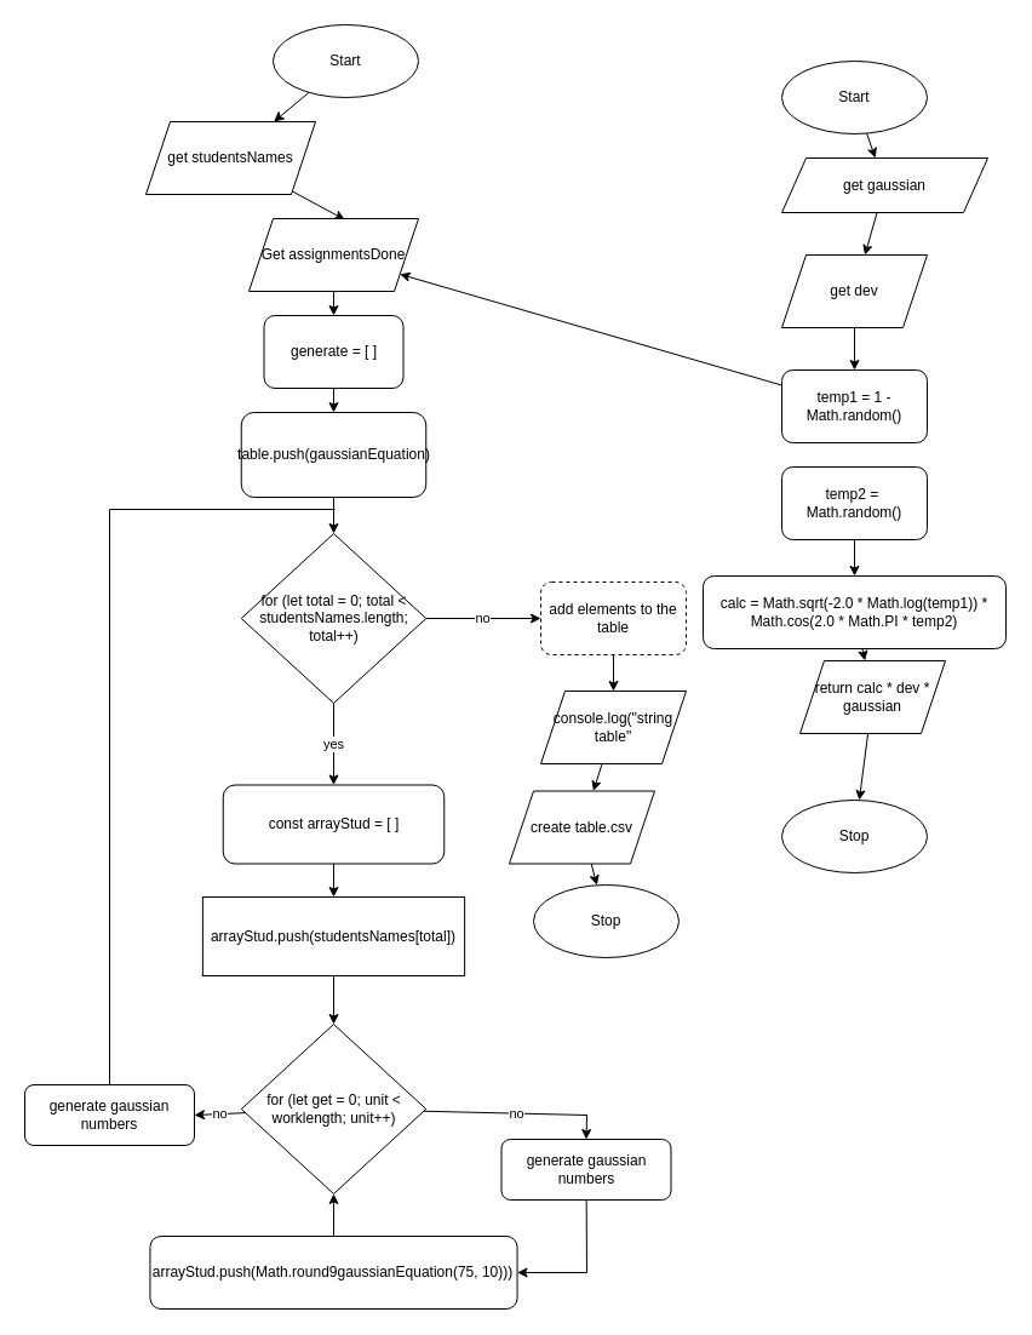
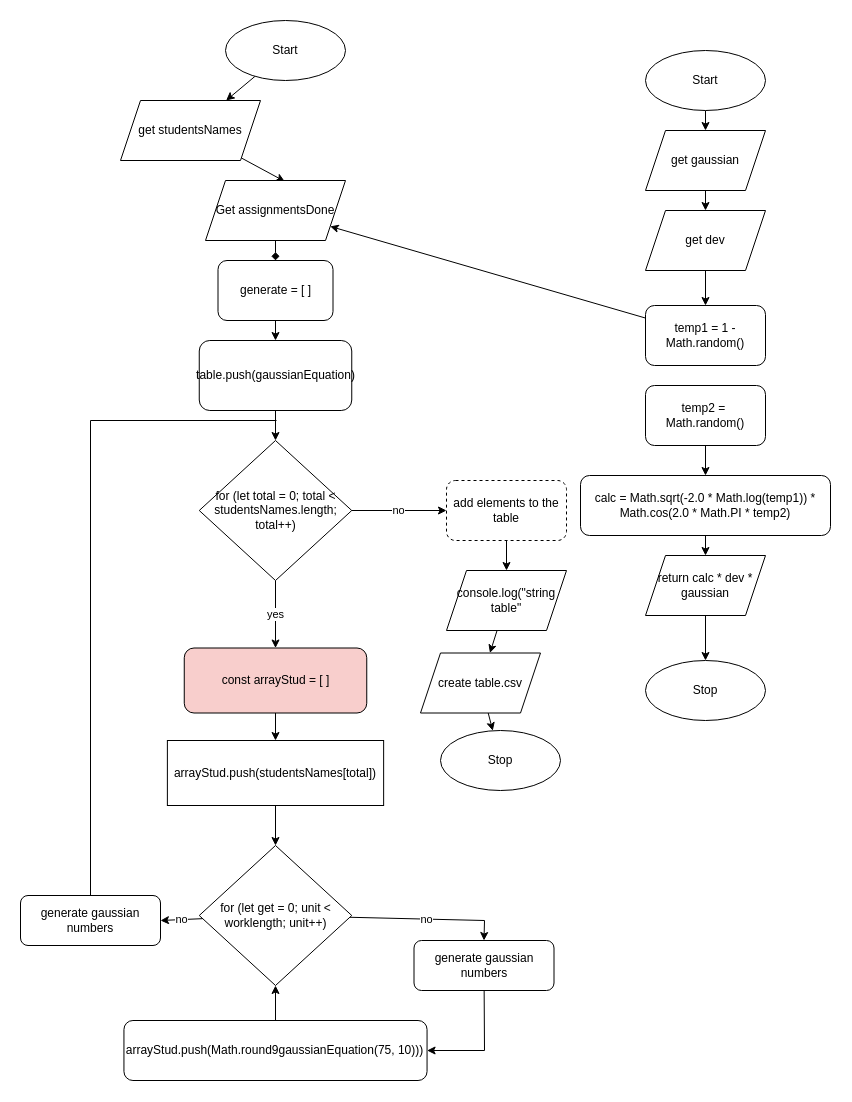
  <mxCell id="0" />
  <mxCell id="1" parent="0" />
  <mxCell id="2" value="" style="edgeStyle=none;html=1;" parent="1" source="3" target="5" edge="1"><mxGeometry relative="1" as="geometry" /></mxCell>
  <mxCell id="3" value="Start" style="ellipse;whiteSpace=wrap;html=1;" parent="1" vertex="1"><mxGeometry x="225" y="20" width="120" height="60" as="geometry" /></mxCell>
  <mxCell id="4" style="edgeStyle=none;html=1;entryX=0.566;entryY=0.015;entryDx=0;entryDy=0;entryPerimeter=0;" parent="1" source="5" target="7" edge="1"><mxGeometry relative="1" as="geometry" /></mxCell>
  <mxCell id="5" value="get studentsNames" style="shape=parallelogram;perimeter=parallelogramPerimeter;whiteSpace=wrap;html=1;fixedSize=1;" parent="1" vertex="1"><mxGeometry x="120" y="100" width="140" height="60" as="geometry" /></mxCell>
- <mxCell id="6" style="edgeStyle=none;html=1;entryX=0.5;entryY=0;entryDx=0;entryDy=0;" parent="1" source="7" target="10" edge="1"><mxGeometry relative="1" as="geometry" /></mxCell>
+ <mxCell id="6" style="edgeStyle=none;html=1;entryX=0.5;entryY=0;entryDx=0;entryDy=0;endArrow=diamond;" parent="1" source="7" target="10" edge="1"><mxGeometry relative="1" as="geometry" /></mxCell>
  <mxCell id="7" value="Get assignmentsDone" style="shape=parallelogram;perimeter=parallelogramPerimeter;whiteSpace=wrap;html=1;fixedSize=1;" parent="1" vertex="1"><mxGeometry x="205" y="180" width="140" height="60" as="geometry" /></mxCell>
  <mxCell id="8" value="Stop" style="ellipse;whiteSpace=wrap;html=1;" parent="1" vertex="1"><mxGeometry x="440" y="730" width="120" height="60" as="geometry" /></mxCell>
  <mxCell id="9" value="" style="edgeStyle=none;html=1;" parent="1" source="10" target="32" edge="1"><mxGeometry relative="1" as="geometry" /></mxCell>
  <mxCell id="10" value="generate = [ ]" style="rounded=1;whiteSpace=wrap;html=1;" parent="1" vertex="1"><mxGeometry x="217.5" y="260" width="115" height="60" as="geometry" /></mxCell>
  <mxCell id="11" value="yes" style="edgeStyle=none;html=1;entryX=0.5;entryY=0;entryDx=0;entryDy=0;" parent="1" source="13" target="15" edge="1"><mxGeometry relative="1" as="geometry" /></mxCell>
  <mxCell id="12" value="no" style="edgeStyle=none;rounded=0;html=1;" parent="1" source="13" target="43" edge="1"><mxGeometry relative="1" as="geometry" /></mxCell>
  <mxCell id="13" value="for (let total = 0; total &amp;lt; studentsNames.length; total++)" style="rhombus;whiteSpace=wrap;html=1;" parent="1" vertex="1"><mxGeometry x="198.75" y="440" width="152.5" height="140" as="geometry" /></mxCell>
  <mxCell id="14" value="" style="edgeStyle=none;html=1;" parent="1" source="15" target="34" edge="1"><mxGeometry relative="1" as="geometry" /></mxCell>
- <mxCell id="15" value="const arrayStud = [ ]" style="rounded=1;whiteSpace=wrap;html=1;" parent="1" vertex="1"><mxGeometry x="183.75" y="647.5" width="182.5" height="65" as="geometry" /></mxCell>
+ <mxCell id="15" value="const arrayStud = [ ]" style="rounded=1;whiteSpace=wrap;html=1;fillColor=#f8cecc;" parent="1" vertex="1"><mxGeometry x="183.75" y="647.5" width="182.5" height="65" as="geometry" /></mxCell>
  <mxCell id="16" value="" style="edgeStyle=none;html=1;" parent="1" source="17" target="28" edge="1"><mxGeometry relative="1" as="geometry" /></mxCell>
  <mxCell id="17" value="Start" style="ellipse;whiteSpace=wrap;html=1;" parent="1" vertex="1"><mxGeometry x="645" y="50" width="120" height="60" as="geometry" /></mxCell>
  <mxCell id="18" value="Stop" style="ellipse;whiteSpace=wrap;html=1;" parent="1" vertex="1"><mxGeometry x="645" y="660" width="120" height="60" as="geometry" /></mxCell>
  <mxCell id="19" value="" style="edgeStyle=none;html=1;" parent="1" source="20" target="7" edge="1"><mxGeometry relative="1" as="geometry" /></mxCell>
  <mxCell id="20" value="temp1 = 1 - Math.random()" style="rounded=1;whiteSpace=wrap;html=1;" parent="1" vertex="1"><mxGeometry x="645" y="305" width="120" height="60" as="geometry" /></mxCell>
  <mxCell id="21" value="" style="edgeStyle=none;html=1;" parent="1" source="22" target="24" edge="1"><mxGeometry relative="1" as="geometry" /></mxCell>
  <mxCell id="22" value="temp2 =&amp;nbsp; Math.random()" style="rounded=1;whiteSpace=wrap;html=1;" parent="1" vertex="1"><mxGeometry x="645" y="385" width="120" height="60" as="geometry" /></mxCell>
  <mxCell id="23" value="" style="edgeStyle=none;html=1;" parent="1" source="24" target="26" edge="1"><mxGeometry relative="1" as="geometry" /></mxCell>
  <mxCell id="24" value="calc = Math.sqrt(-2.0 * Math.log(temp1)) * Math.cos(2.0 * Math.PI * temp2)" style="rounded=1;whiteSpace=wrap;html=1;" parent="1" vertex="1"><mxGeometry x="580" y="475" width="250" height="60" as="geometry" /></mxCell>
  <mxCell id="25" value="" style="edgeStyle=none;html=1;" parent="1" source="26" target="18" edge="1"><mxGeometry relative="1" as="geometry" /></mxCell>
- <mxCell id="26" value="return calc * dev * gaussian" style="shape=parallelogram;perimeter=parallelogramPerimeter;whiteSpace=wrap;html=1;fixedSize=1;" parent="1" vertex="1"><mxGeometry x="660" y="545" width="120" height="60" as="geometry" /></mxCell>
+ <mxCell id="26" value="return calc * dev * gaussian" style="shape=parallelogram;perimeter=parallelogramPerimeter;whiteSpace=wrap;html=1;fixedSize=1;" parent="1" vertex="1"><mxGeometry x="645" y="555" width="120" height="60" as="geometry" /></mxCell>
  <mxCell id="27" value="" style="edgeStyle=none;html=1;" parent="1" source="28" target="30" edge="1"><mxGeometry relative="1" as="geometry" /></mxCell>
- <mxCell id="28" value="get gaussian" style="shape=parallelogram;perimeter=parallelogramPerimeter;whiteSpace=wrap;html=1;fixedSize=1;" parent="1" vertex="1"><mxGeometry x="645" y="130" width="170" height="45" as="geometry" /></mxCell>
+ <mxCell id="28" value="get gaussian" style="shape=parallelogram;perimeter=parallelogramPerimeter;whiteSpace=wrap;html=1;fixedSize=1;" parent="1" vertex="1"><mxGeometry x="645" y="130" width="120" height="60" as="geometry" /></mxCell>
  <mxCell id="29" style="edgeStyle=none;html=1;entryX=0.5;entryY=0;entryDx=0;entryDy=0;" parent="1" source="30" target="20" edge="1"><mxGeometry relative="1" as="geometry" /></mxCell>
  <mxCell id="30" value="get dev" style="shape=parallelogram;perimeter=parallelogramPerimeter;whiteSpace=wrap;html=1;fixedSize=1;" parent="1" vertex="1"><mxGeometry x="645" y="210" width="120" height="60" as="geometry" /></mxCell>
  <mxCell id="31" value="" style="edgeStyle=none;html=1;" parent="1" source="32" target="13" edge="1"><mxGeometry relative="1" as="geometry" /></mxCell>
  <mxCell id="32" value="table.push(gaussianEquation)" style="rounded=1;whiteSpace=wrap;html=1;" parent="1" vertex="1"><mxGeometry x="198.75" y="340" width="152.5" height="70" as="geometry" /></mxCell>
  <mxCell id="33" value="" style="edgeStyle=none;html=1;" parent="1" source="34" target="37" edge="1"><mxGeometry relative="1" as="geometry" /></mxCell>
  <mxCell id="34" value="arrayStud.push(studentsNames[total])" style="whiteSpace=wrap;html=1;rounded=0;" parent="1" vertex="1"><mxGeometry x="166.88" y="740" width="216.25" height="65" as="geometry" /></mxCell>
  <mxCell id="35" value="no" style="edgeStyle=none;html=1;entryX=0.5;entryY=0;entryDx=0;entryDy=0;rounded=0;" parent="1" source="37" target="41" edge="1"><mxGeometry relative="1" as="geometry"><Array as="points"><mxPoint x="484" y="920" /></Array></mxGeometry></mxCell>
  <mxCell id="36" value="no" style="edgeStyle=none;rounded=0;html=1;entryX=1;entryY=0.5;entryDx=0;entryDy=0;" parent="1" source="37" edge="1"><mxGeometry relative="1" as="geometry"><mxPoint x="160" y="920" as="targetPoint" /></mxGeometry></mxCell>
  <mxCell id="37" value="for (let get = 0; unit &amp;lt; worklength; unit++)" style="rhombus;whiteSpace=wrap;html=1;" parent="1" vertex="1"><mxGeometry x="198.75" y="845" width="152.5" height="140" as="geometry" /></mxCell>
  <mxCell id="38" style="edgeStyle=none;html=1;entryX=0.5;entryY=1;entryDx=0;entryDy=0;" parent="1" source="39" target="37" edge="1"><mxGeometry relative="1" as="geometry" /></mxCell>
  <mxCell id="39" value="arrayStud.push(Math.round9gaussianEquation(75, 10)))" style="rounded=1;whiteSpace=wrap;html=1;" parent="1" vertex="1"><mxGeometry x="123.44" y="1020" width="303.12" height="60" as="geometry" /></mxCell>
  <mxCell id="40" style="edgeStyle=none;html=1;entryX=1;entryY=0.5;entryDx=0;entryDy=0;rounded=0;" parent="1" source="41" target="39" edge="1"><mxGeometry relative="1" as="geometry"><Array as="points"><mxPoint x="484" y="1050" /></Array></mxGeometry></mxCell>
  <mxCell id="41" value="generate gaussian numbers" style="rounded=1;whiteSpace=wrap;html=1;" parent="1" vertex="1"><mxGeometry x="413.5" y="940" width="140" height="50" as="geometry" /></mxCell>
  <mxCell id="42" value="" style="edgeStyle=none;rounded=0;html=1;" parent="1" source="43" target="45" edge="1"><mxGeometry relative="1" as="geometry" /></mxCell>
  <mxCell id="43" value="add elements to the table" style="rounded=1;whiteSpace=wrap;html=1;dashed=1;" parent="1" vertex="1"><mxGeometry x="446" y="480" width="120" height="60" as="geometry" /></mxCell>
  <mxCell id="44" value="" style="edgeStyle=none;rounded=0;html=1;" parent="1" source="45" target="47" edge="1"><mxGeometry relative="1" as="geometry" /></mxCell>
  <mxCell id="45" value="console.log(&quot;string table&quot;" style="shape=parallelogram;perimeter=parallelogramPerimeter;whiteSpace=wrap;html=1;fixedSize=1;" parent="1" vertex="1"><mxGeometry x="446" y="570" width="120" height="60" as="geometry" /></mxCell>
  <mxCell id="46" value="" style="edgeStyle=none;rounded=0;html=1;" parent="1" source="47" target="8" edge="1"><mxGeometry relative="1" as="geometry" /></mxCell>
  <mxCell id="47" value="create table.csv" style="shape=parallelogram;perimeter=parallelogramPerimeter;whiteSpace=wrap;html=1;fixedSize=1;" parent="1" vertex="1"><mxGeometry x="420" y="652.5" width="120" height="60" as="geometry" /></mxCell>
  <mxCell id="48" style="edgeStyle=none;rounded=0;html=1;endArrow=none;endFill=0;" parent="1" edge="1"><mxGeometry relative="1" as="geometry"><mxPoint x="276" y="420" as="targetPoint" /><Array as="points"><mxPoint x="90" y="420" /></Array><mxPoint x="90" y="895" as="sourcePoint" /></mxGeometry></mxCell>
  <mxCell id="49" value="generate gaussian numbers" style="rounded=1;whiteSpace=wrap;html=1;" parent="1" vertex="1"><mxGeometry y="895" width="140" height="50" as="geometry" x="20" /></mxCell>
